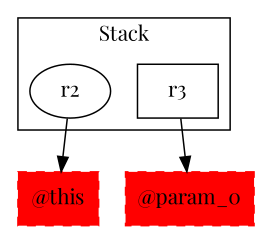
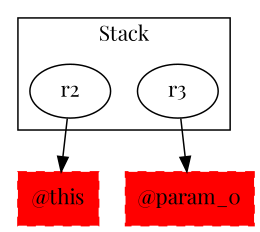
  digraph {
    rankDir=LR
    fontname="Playfair Display"
    node [fontname="Playfair Display"]
    edge [fontname="Playfair Display"]
    r2
-   r3 [shape=box]
+   r3
    "@this" [color=red shape=box style="filled,dashed"]
    "@param_0" [color=red shape=box style="filled,dashed"]
    subgraph cluster_1 {
      label=Stack
      r2
      r3
    }
    r2 -> "@this"
    r3 -> "@param_0"
  }
